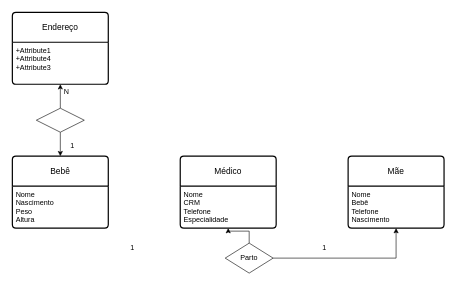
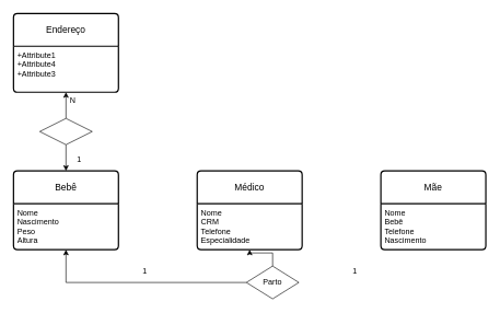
  <mxCell id="0" />
  <mxCell id="1" parent="0" />
  <mxCell id="2" value="Endereço" style="swimlane;childLayout=stackLayout;horizontal=1;startSize=50;horizontalStack=0;rounded=1;fontSize=14;fontStyle=0;strokeWidth=2;resizeParent=0;resizeLast=1;shadow=0;dashed=0;align=center;arcSize=4;whiteSpace=wrap;html=1;" vertex="1" parent="1"><mxGeometry x="20" y="20" width="160" height="120" as="geometry" /></mxCell>
  <mxCell id="3" value="+Attribute1&#10;+Attribute4&#10;+Attribute3" style="align=left;strokeColor=none;fillColor=none;spacingLeft=4;fontSize=12;verticalAlign=top;resizable=0;rotatable=0;part=1;html=1;" vertex="1" parent="2"><mxGeometry y="50" width="160" height="70" as="geometry" /></mxCell>
  <mxCell id="4" value="Bebê" style="swimlane;childLayout=stackLayout;horizontal=1;startSize=50;horizontalStack=0;rounded=1;fontSize=14;fontStyle=0;strokeWidth=2;resizeParent=0;resizeLast=1;shadow=0;dashed=0;align=center;arcSize=4;whiteSpace=wrap;html=1;" vertex="1" parent="1"><mxGeometry x="20" y="260" width="160" height="120" as="geometry" /></mxCell>
  <mxCell id="5" value="&lt;div&gt;Nome&lt;/div&gt;&lt;div&gt;Nascimento&lt;/div&gt;&lt;div&gt;Peso&lt;/div&gt;&lt;div&gt;Altura&lt;/div&gt;" style="align=left;strokeColor=none;fillColor=none;spacingLeft=4;fontSize=12;verticalAlign=top;resizable=0;rotatable=0;part=1;html=1;" vertex="1" parent="4"><mxGeometry y="50" width="160" height="70" as="geometry" /></mxCell>
  <mxCell id="6" style="edgeStyle=orthogonalEdgeStyle;rounded=0;orthogonalLoop=1;jettySize=auto;html=1;exitX=0.5;exitY=0;exitDx=0;exitDy=0;" edge="1" parent="1" source="8" target="3"><mxGeometry relative="1" as="geometry" /></mxCell>
  <mxCell id="7" style="edgeStyle=orthogonalEdgeStyle;rounded=0;orthogonalLoop=1;jettySize=auto;html=1;exitX=0.5;exitY=1;exitDx=0;exitDy=0;entryX=0.5;entryY=0;entryDx=0;entryDy=0;" edge="1" parent="1" source="8" target="4"><mxGeometry relative="1" as="geometry" /></mxCell>
  <mxCell id="8" value="" style="shape=rhombus;perimeter=rhombusPerimeter;whiteSpace=wrap;html=1;align=center;" vertex="1" parent="1"><mxGeometry x="60" y="180" width="80" height="40" as="geometry" /></mxCell>
  <mxCell id="9" value="Médico" style="swimlane;childLayout=stackLayout;horizontal=1;startSize=50;horizontalStack=0;rounded=1;fontSize=14;fontStyle=0;strokeWidth=2;resizeParent=0;resizeLast=1;shadow=0;dashed=0;align=center;arcSize=4;whiteSpace=wrap;html=1;" vertex="1" parent="1"><mxGeometry x="300" y="260" width="160" height="120" as="geometry" /></mxCell>
  <mxCell id="10" value="&lt;div&gt;Nome&lt;/div&gt;&lt;div&gt;CRM&lt;/div&gt;&lt;div&gt;Telefone&lt;/div&gt;&lt;div&gt;Especialidade&lt;br&gt;&lt;/div&gt;" style="align=left;strokeColor=none;fillColor=none;spacingLeft=4;fontSize=12;verticalAlign=top;resizable=0;rotatable=0;part=1;html=1;" vertex="1" parent="9"><mxGeometry y="50" width="160" height="70" as="geometry" /></mxCell>
  <mxCell id="11" value="Mãe" style="swimlane;childLayout=stackLayout;horizontal=1;startSize=50;horizontalStack=0;rounded=1;fontSize=14;fontStyle=0;strokeWidth=2;resizeParent=0;resizeLast=1;shadow=0;dashed=0;align=center;arcSize=4;whiteSpace=wrap;html=1;" vertex="1" parent="1"><mxGeometry x="580" y="260" width="160" height="120" as="geometry" /></mxCell>
  <mxCell id="12" value="&lt;div&gt;Nome&lt;/div&gt;&lt;div&gt;Bebê&lt;/div&gt;&lt;div&gt;Telefone&lt;/div&gt;&lt;div&gt;Nascimento&lt;br&gt;&lt;/div&gt;" style="align=left;strokeColor=none;fillColor=none;spacingLeft=4;fontSize=12;verticalAlign=top;resizable=0;rotatable=0;part=1;html=1;" vertex="1" parent="11"><mxGeometry y="50" width="160" height="70" as="geometry" /></mxCell>
- <mxCell id="14" style="edgeStyle=orthogonalEdgeStyle;rounded=0;orthogonalLoop=1;jettySize=auto;html=1;exitX=1;exitY=0.5;exitDx=0;exitDy=0;entryX=0.5;entryY=1;entryDx=0;entryDy=0;" edge="1" parent="1" source="16" target="11"><mxGeometry relative="1" as="geometry" /></mxCell>
+ <mxCell id="13" style="edgeStyle=orthogonalEdgeStyle;rounded=0;orthogonalLoop=1;jettySize=auto;html=1;exitX=0;exitY=0.5;exitDx=0;exitDy=0;entryX=0.5;entryY=1;entryDx=0;entryDy=0;" edge="1" parent="1" source="16" target="5"><mxGeometry relative="1" as="geometry"><mxPoint x="100" y="425" as="targetPoint" /></mxGeometry></mxCell>
  <mxCell id="15" style="edgeStyle=orthogonalEdgeStyle;rounded=0;orthogonalLoop=1;jettySize=auto;html=1;exitX=0.5;exitY=0;exitDx=0;exitDy=0;entryX=0.5;entryY=1;entryDx=0;entryDy=0;" edge="1" parent="1" source="16" target="9"><mxGeometry relative="1" as="geometry" /></mxCell>
  <mxCell id="16" value="Parto" style="shape=rhombus;perimeter=rhombusPerimeter;whiteSpace=wrap;html=1;align=center;" vertex="1" parent="1"><mxGeometry x="375" y="405" width="80" height="50" as="geometry" /></mxCell>
  <mxCell id="17" value="1" style="text;html=1;align=center;verticalAlign=middle;resizable=0;points=[];autosize=1;strokeColor=none;fillColor=none;" vertex="1" parent="1"><mxGeometry x="205" y="398" width="30" height="30" as="geometry" /></mxCell>
  <mxCell id="18" value="1" style="text;html=1;align=center;verticalAlign=middle;resizable=0;points=[];autosize=1;strokeColor=none;fillColor=none;" vertex="1" parent="1"><mxGeometry x="525" y="398" width="30" height="30" as="geometry" /></mxCell>
  <mxCell id="19" value="N" style="text;html=1;align=center;verticalAlign=middle;resizable=0;points=[];autosize=1;strokeColor=none;fillColor=none;" vertex="1" parent="1"><mxGeometry x="95" y="138" width="30" height="30" as="geometry" /></mxCell>
  <mxCell id="20" value="1" style="text;html=1;align=center;verticalAlign=middle;resizable=0;points=[];autosize=1;strokeColor=none;fillColor=none;" vertex="1" parent="1"><mxGeometry x="105" y="228" width="30" height="30" as="geometry" /></mxCell>
